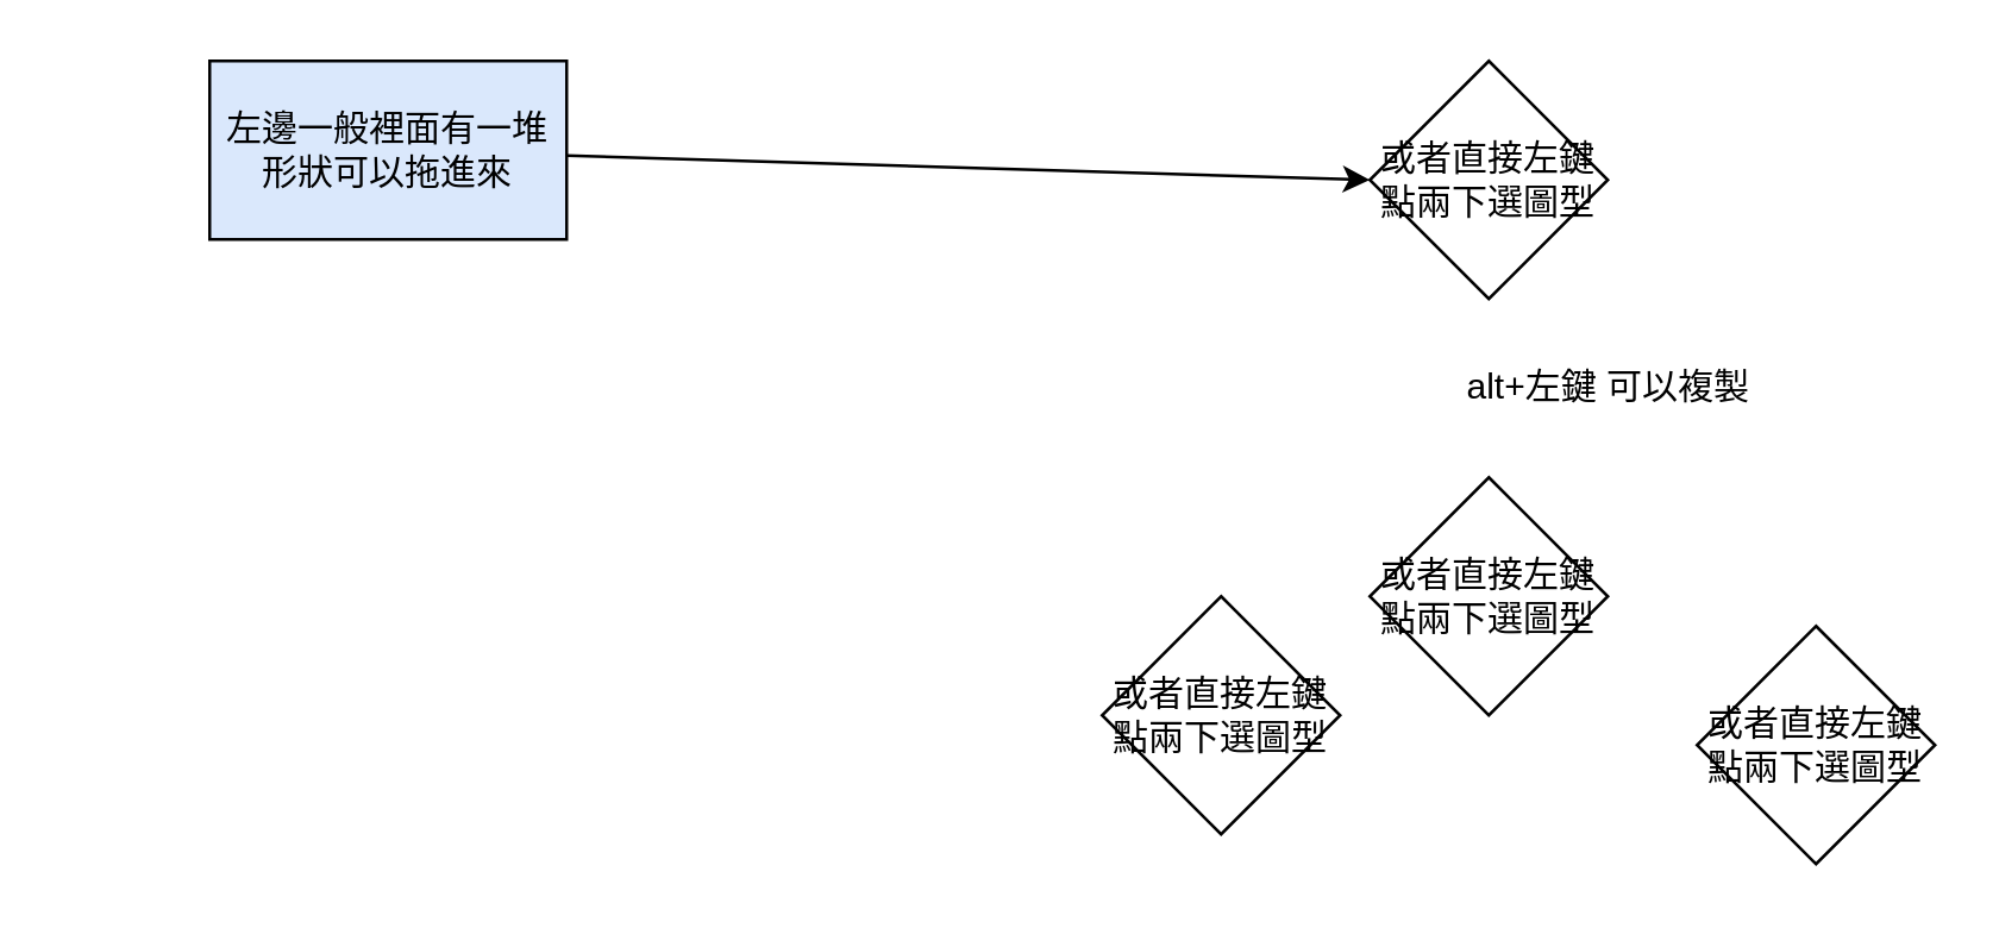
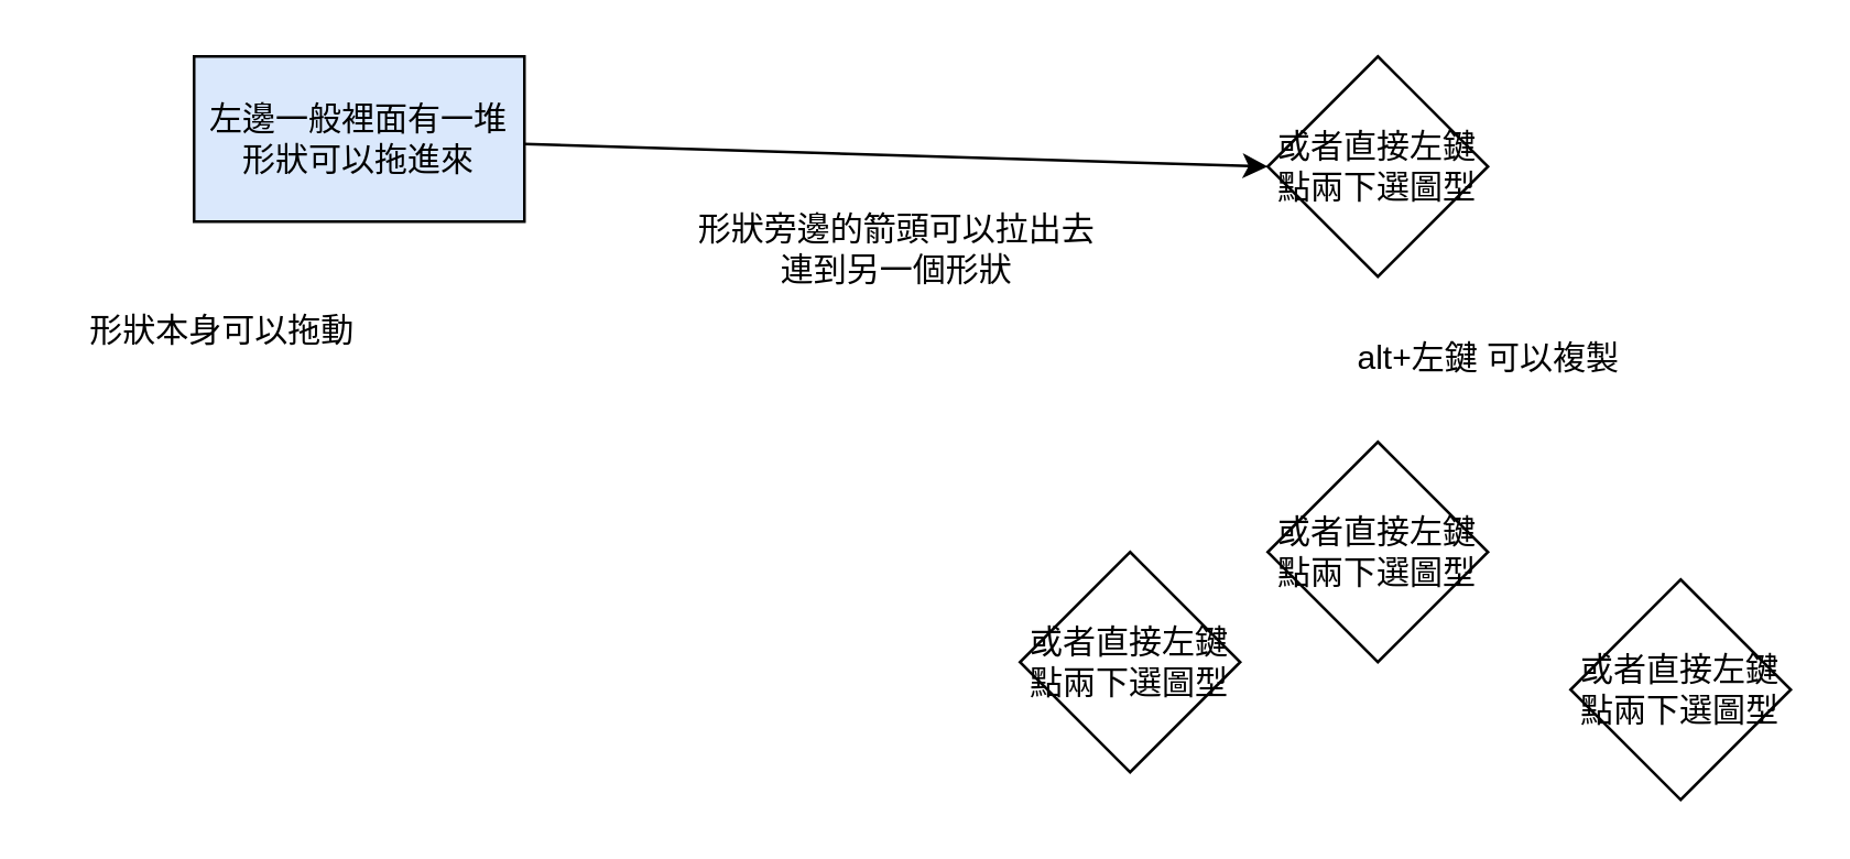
  <mxCell id="0" />
  <mxCell id="1" parent="0" />
  <mxCell id="2" style="edgeStyle=none;html=1;entryX=0;entryY=0.5;entryDx=0;entryDy=0;" edge="1" parent="1" source="3" target="4"><mxGeometry relative="1" as="geometry" /></mxCell>
  <mxCell id="3" value="左邊一般裡面有一堆形狀可以拖進來&lt;br&gt;" style="rounded=0;whiteSpace=wrap;html=1;fillColor=#dae8fc;" vertex="1" parent="1"><mxGeometry x="70" y="20" width="120" height="60" as="geometry" /></mxCell>
  <mxCell id="4" value="或者直接左鍵點兩下選圖型" style="rhombus;whiteSpace=wrap;html=1;" vertex="1" parent="1"><mxGeometry x="460" y="20" width="80" height="80" as="geometry" /></mxCell>
+ <mxCell id="5" value="形狀本身可以拖動" style="text;html=1;align=center;verticalAlign=middle;resizable=0;points=[];autosize=1;strokeColor=none;fillColor=none;" vertex="1" parent="1"><mxGeometry x="20" y="105" width="120" height="30" as="geometry" /></mxCell>
+ <mxCell id="6" value="形狀旁邊的箭頭可以拉出去&lt;br&gt;連到另一個形狀" style="text;html=1;align=center;verticalAlign=middle;resizable=0;points=[];autosize=1;strokeColor=none;fillColor=none;" vertex="1" parent="1"><mxGeometry x="240" y="70" width="170" height="40" as="geometry" /></mxCell>
  <mxCell id="7" value="或者直接左鍵點兩下選圖型" style="rhombus;whiteSpace=wrap;html=1;" vertex="1" parent="1"><mxGeometry x="460" y="160" width="80" height="80" as="geometry" /></mxCell>
  <mxCell id="8" value="alt+左鍵 可以複製" style="text;html=1;align=center;verticalAlign=middle;resizable=0;points=[];autosize=1;strokeColor=none;fillColor=none;" vertex="1" parent="1"><mxGeometry x="480" y="115" width="120" height="30" as="geometry" /></mxCell>
  <mxCell id="9" value="或者直接左鍵點兩下選圖型" style="rhombus;whiteSpace=wrap;html=1;" vertex="1" parent="1"><mxGeometry x="370" y="200" width="80" height="80" as="geometry" /></mxCell>
  <mxCell id="10" value="或者直接左鍵點兩下選圖型" style="rhombus;whiteSpace=wrap;html=1;" vertex="1" parent="1"><mxGeometry x="570" y="210" width="80" height="80" as="geometry" /></mxCell>
